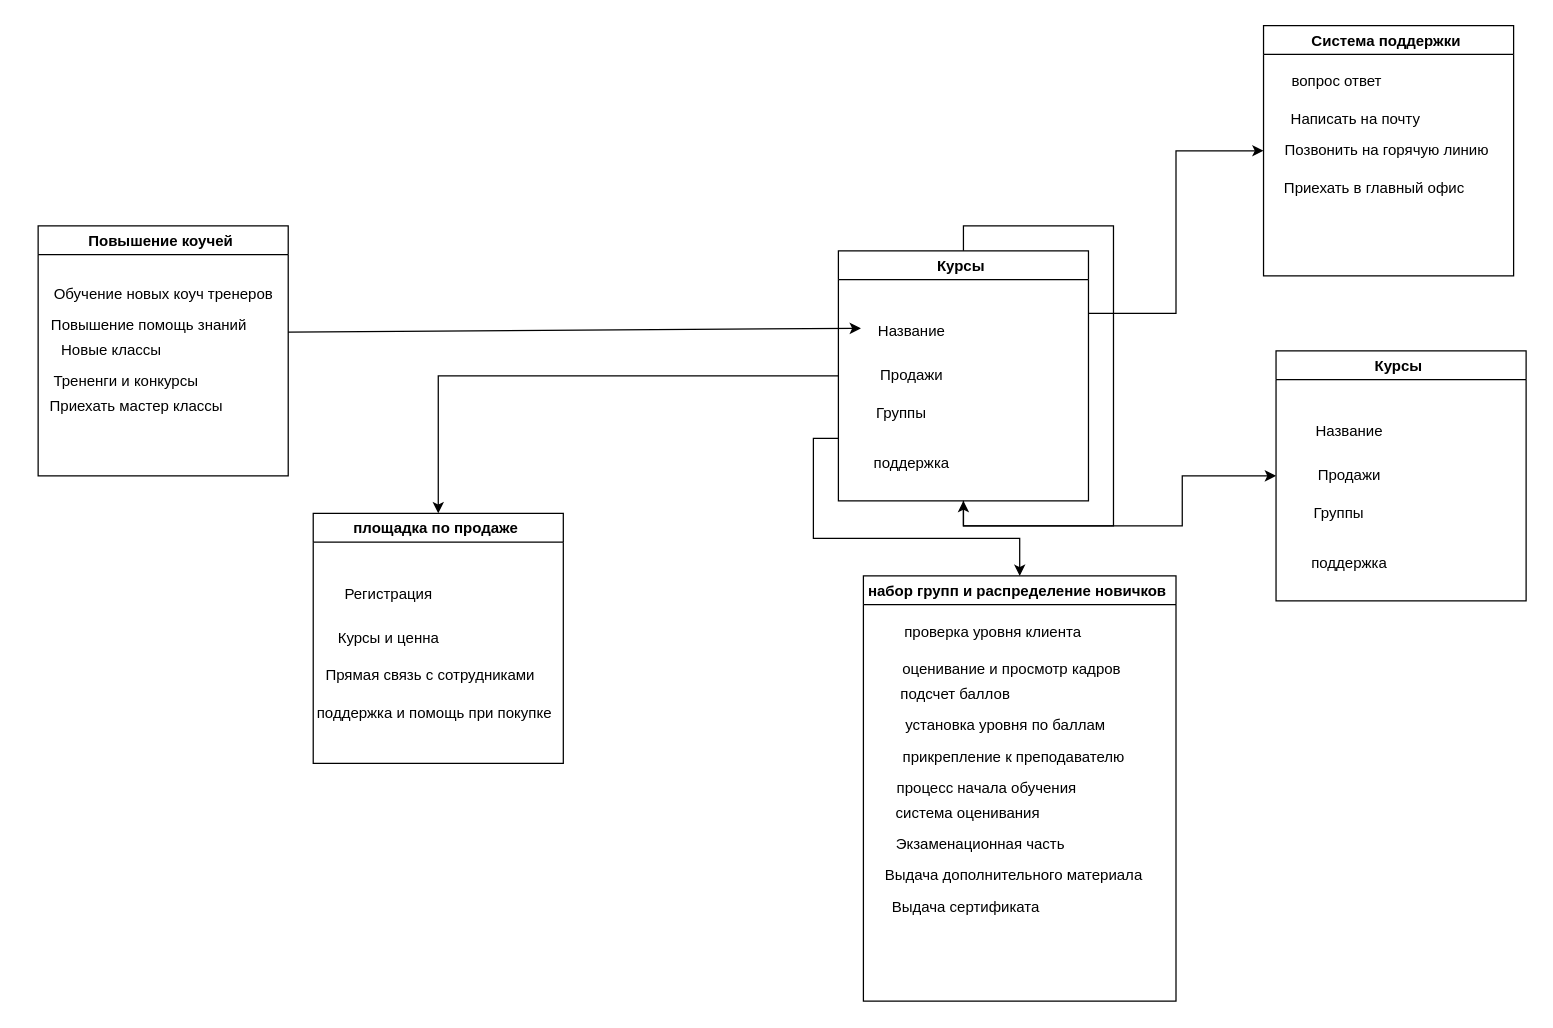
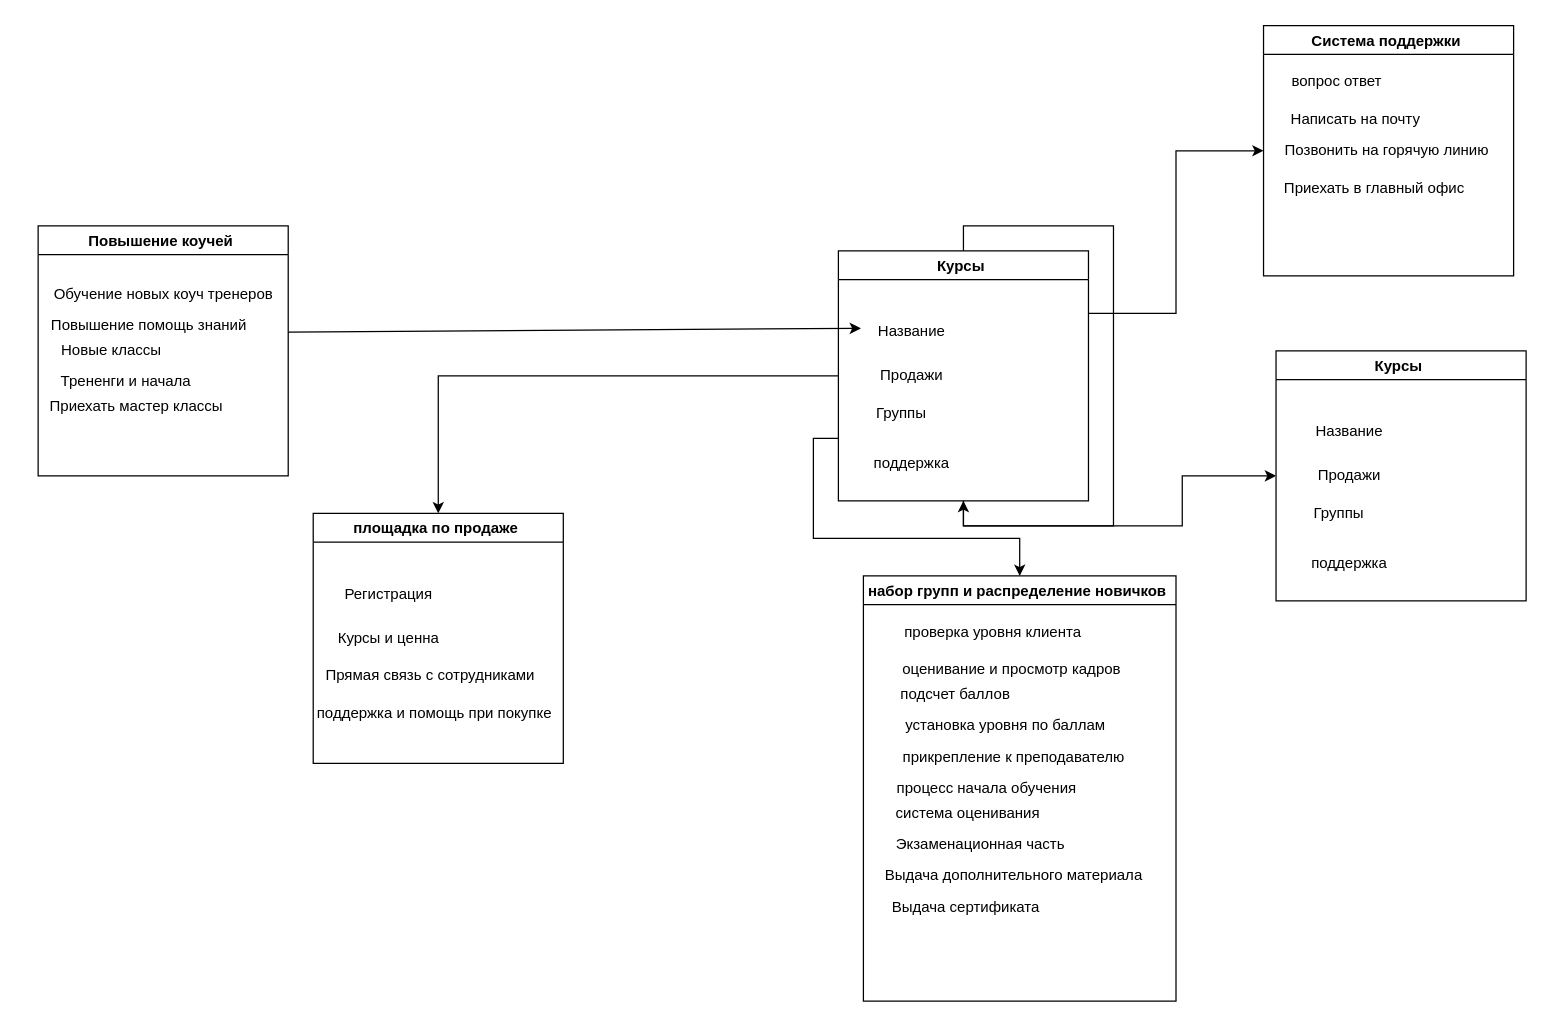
  <mxCell id="0" />
  <mxCell id="1" parent="0" />
  <mxCell id="2" style="edgeStyle=orthogonalEdgeStyle;rounded=0;orthogonalLoop=1;jettySize=auto;html=1;exitX=0;exitY=0.5;exitDx=0;exitDy=0;" edge="1" parent="1" source="6" target="19"><mxGeometry relative="1" as="geometry" /></mxCell>
  <mxCell id="3" style="edgeStyle=orthogonalEdgeStyle;rounded=0;orthogonalLoop=1;jettySize=auto;html=1;exitX=0;exitY=0.75;exitDx=0;exitDy=0;" edge="1" parent="1" source="6" target="24"><mxGeometry relative="1" as="geometry" /></mxCell>
  <mxCell id="4" style="edgeStyle=orthogonalEdgeStyle;rounded=0;orthogonalLoop=1;jettySize=auto;html=1;exitX=0.5;exitY=1;exitDx=0;exitDy=0;" edge="1" parent="1" source="6" target="35"><mxGeometry relative="1" as="geometry" /></mxCell>
  <mxCell id="5" style="edgeStyle=orthogonalEdgeStyle;rounded=0;orthogonalLoop=1;jettySize=auto;html=1;exitX=1;exitY=0.25;exitDx=0;exitDy=0;" edge="1" parent="1" source="6" target="40"><mxGeometry relative="1" as="geometry" /></mxCell>
  <mxCell id="6" value="Курсы " style="swimlane;rotation=0;strokeColor=#000000;" vertex="1" parent="1"><mxGeometry x="670" y="200" width="200" height="200" as="geometry" /></mxCell>
  <mxCell id="7" value="Название&amp;nbsp;" style="text;html=1;align=center;verticalAlign=middle;resizable=0;points=[];autosize=1;strokeColor=none;fillColor=none;" vertex="1" parent="6"><mxGeometry x="20" y="50" width="80" height="30" as="geometry" /></mxCell>
  <mxCell id="8" value="Продажи&amp;nbsp;" style="text;html=1;align=center;verticalAlign=middle;resizable=0;points=[];autosize=1;strokeColor=none;fillColor=none;" vertex="1" parent="6"><mxGeometry x="20" y="85" width="80" height="30" as="geometry" /></mxCell>
  <mxCell id="9" value="Группы" style="text;html=1;align=center;verticalAlign=middle;resizable=0;points=[];autosize=1;strokeColor=none;fillColor=none;" vertex="1" parent="6"><mxGeometry x="20" y="115" width="60" height="30" as="geometry" /></mxCell>
  <mxCell id="10" value="поддержка&amp;nbsp;" style="text;html=1;align=center;verticalAlign=middle;resizable=0;points=[];autosize=1;strokeColor=none;fillColor=none;" vertex="1" parent="6"><mxGeometry x="15" y="155" width="90" height="30" as="geometry" /></mxCell>
  <mxCell id="11" style="edgeStyle=orthogonalEdgeStyle;rounded=0;orthogonalLoop=1;jettySize=auto;html=1;exitX=0.5;exitY=0;exitDx=0;exitDy=0;" edge="1" parent="1" source="6" target="6"><mxGeometry relative="1" as="geometry" /></mxCell>
  <mxCell id="12" value="" style="endArrow=classic;html=1;rounded=0;entryX=-0.025;entryY=0.4;entryDx=0;entryDy=0;entryPerimeter=0;" edge="1" parent="1" target="7"><mxGeometry width="50" height="50" relative="1" as="geometry"><mxPoint x="230" y="265" as="sourcePoint" /><mxPoint x="650" y="260" as="targetPoint" /></mxGeometry></mxCell>
  <mxCell id="13" value="Повышение коучей " style="swimlane;strokeColor=#000000;" vertex="1" parent="1"><mxGeometry x="30" y="180" width="200" height="200" as="geometry" /></mxCell>
  <mxCell id="14" value="Обучение новых коуч тренеров" style="text;html=1;align=center;verticalAlign=middle;resizable=0;points=[];autosize=1;strokeColor=none;fillColor=none;" vertex="1" parent="13"><mxGeometry y="40" width="200" height="30" as="geometry" /></mxCell>
  <mxCell id="15" value="Повышение помощь знаний&amp;nbsp;" style="text;html=1;align=center;verticalAlign=middle;resizable=0;points=[];autosize=1;strokeColor=none;fillColor=none;" vertex="1" parent="13"><mxGeometry y="65" width="180" height="30" as="geometry" /></mxCell>
  <mxCell id="16" value="Новые классы&amp;nbsp;" style="text;html=1;align=center;verticalAlign=middle;resizable=0;points=[];autosize=1;strokeColor=none;fillColor=none;" vertex="1" parent="13"><mxGeometry y="85" width="120" height="30" as="geometry" /></mxCell>
- <mxCell id="17" value="Трененги и конкурсы" style="text;html=1;align=center;verticalAlign=middle;resizable=0;points=[];autosize=1;strokeColor=none;fillColor=none;" vertex="1" parent="13"><mxGeometry y="110" width="140" height="30" as="geometry" /></mxCell>
+ <mxCell id="17" value="Трененги и начала" style="text;html=1;align=center;verticalAlign=middle;resizable=0;points=[];autosize=1;strokeColor=none;fillColor=none;" vertex="1" parent="13"><mxGeometry y="110" width="140" height="30" as="geometry" /></mxCell>
  <mxCell id="18" value="Приехать мастер классы&amp;nbsp;" style="text;html=1;align=center;verticalAlign=middle;resizable=0;points=[];autosize=1;strokeColor=none;fillColor=none;" vertex="1" parent="13"><mxGeometry x="-10" y="130" width="180" height="30" as="geometry" /></mxCell>
  <mxCell id="19" value="площадка по продаже " style="swimlane;rotation=0;strokeColor=#000000;startSize=23;" vertex="1" parent="1"><mxGeometry x="250" y="410" width="200" height="200" as="geometry" /></mxCell>
  <mxCell id="20" value="Регистрация" style="text;html=1;align=center;verticalAlign=middle;resizable=0;points=[];autosize=1;strokeColor=none;fillColor=none;" vertex="1" parent="19"><mxGeometry x="15" y="50" width="90" height="30" as="geometry" /></mxCell>
  <mxCell id="21" value="Курсы и ценна" style="text;html=1;align=center;verticalAlign=middle;resizable=0;points=[];autosize=1;strokeColor=none;fillColor=none;" vertex="1" parent="19"><mxGeometry x="10" y="85" width="100" height="30" as="geometry" /></mxCell>
  <mxCell id="22" value="Прямая связь с сотрудниками&amp;nbsp;" style="text;html=1;align=center;verticalAlign=middle;resizable=0;points=[];autosize=1;strokeColor=none;fillColor=none;" vertex="1" parent="19"><mxGeometry y="115" width="190" height="30" as="geometry" /></mxCell>
  <mxCell id="23" value="поддержка и помощь при покупке&amp;nbsp;&amp;nbsp;" style="text;html=1;align=center;verticalAlign=middle;resizable=0;points=[];autosize=1;strokeColor=none;fillColor=none;" vertex="1" parent="19"><mxGeometry x="-10" y="145" width="220" height="30" as="geometry" /></mxCell>
  <mxCell id="24" value="набор групп и распределение новичков " style="swimlane;rotation=0;strokeColor=#000000;" vertex="1" parent="1"><mxGeometry x="690" y="460" width="250" height="340" as="geometry" /></mxCell>
  <mxCell id="25" value="проверка уровня клиента&amp;nbsp;" style="text;html=1;align=center;verticalAlign=middle;resizable=0;points=[];autosize=1;strokeColor=none;fillColor=none;" vertex="1" parent="24"><mxGeometry x="20" y="30" width="170" height="30" as="geometry" /></mxCell>
  <mxCell id="26" value="оценивание и просмотр кадров&amp;nbsp;" style="text;html=1;align=center;verticalAlign=middle;resizable=0;points=[];autosize=1;strokeColor=none;fillColor=none;" vertex="1" parent="24"><mxGeometry x="20" y="60" width="200" height="30" as="geometry" /></mxCell>
  <mxCell id="27" value="подсчет баллов&amp;nbsp;" style="text;html=1;align=center;verticalAlign=middle;resizable=0;points=[];autosize=1;strokeColor=none;fillColor=none;" vertex="1" parent="24"><mxGeometry x="20" y="80" width="110" height="30" as="geometry" /></mxCell>
  <mxCell id="28" value="установка уровня по баллам&amp;nbsp;" style="text;html=1;align=center;verticalAlign=middle;resizable=0;points=[];autosize=1;strokeColor=none;fillColor=none;" vertex="1" parent="24"><mxGeometry x="20" y="105" width="190" height="30" as="geometry" /></mxCell>
  <mxCell id="29" value="прикрепление к преподавателю" style="text;html=1;align=center;verticalAlign=middle;resizable=0;points=[];autosize=1;strokeColor=none;fillColor=none;" vertex="1" parent="24"><mxGeometry x="20" y="130" width="200" height="30" as="geometry" /></mxCell>
  <mxCell id="30" value="процесс начала обучения&amp;nbsp;" style="text;html=1;align=center;verticalAlign=middle;resizable=0;points=[];autosize=1;strokeColor=none;fillColor=none;" vertex="1" parent="24"><mxGeometry x="15" y="155" width="170" height="30" as="geometry" /></mxCell>
  <mxCell id="31" value="система оценивания&amp;nbsp;" style="text;html=1;align=center;verticalAlign=middle;resizable=0;points=[];autosize=1;strokeColor=none;fillColor=none;" vertex="1" parent="24"><mxGeometry x="15" y="175" width="140" height="30" as="geometry" /></mxCell>
  <mxCell id="32" value="Экзаменационная часть&amp;nbsp;" style="text;html=1;align=center;verticalAlign=middle;resizable=0;points=[];autosize=1;strokeColor=none;fillColor=none;" vertex="1" parent="24"><mxGeometry x="15" y="200" width="160" height="30" as="geometry" /></mxCell>
  <mxCell id="33" value="Выдача дополнительного материала" style="text;html=1;align=center;verticalAlign=middle;resizable=0;points=[];autosize=1;strokeColor=none;fillColor=none;" vertex="1" parent="24"><mxGeometry x="5" y="225" width="230" height="30" as="geometry" /></mxCell>
  <mxCell id="34" value="Выдача сертификата&amp;nbsp;&amp;nbsp;" style="text;html=1;align=center;verticalAlign=middle;resizable=0;points=[];autosize=1;strokeColor=none;fillColor=none;" vertex="1" parent="24"><mxGeometry x="10" y="250" width="150" height="30" as="geometry" /></mxCell>
  <mxCell id="35" value="Курсы " style="swimlane;rotation=0;strokeColor=#000000;" vertex="1" parent="1"><mxGeometry x="1020" y="280" width="200" height="200" as="geometry" /></mxCell>
  <mxCell id="36" value="Название&amp;nbsp;" style="text;html=1;align=center;verticalAlign=middle;resizable=0;points=[];autosize=1;strokeColor=none;fillColor=none;" vertex="1" parent="35"><mxGeometry x="20" y="50" width="80" height="30" as="geometry" /></mxCell>
  <mxCell id="37" value="Продажи&amp;nbsp;" style="text;html=1;align=center;verticalAlign=middle;resizable=0;points=[];autosize=1;strokeColor=none;fillColor=none;" vertex="1" parent="35"><mxGeometry x="20" y="85" width="80" height="30" as="geometry" /></mxCell>
  <mxCell id="38" value="Группы" style="text;html=1;align=center;verticalAlign=middle;resizable=0;points=[];autosize=1;strokeColor=none;fillColor=none;" vertex="1" parent="35"><mxGeometry x="20" y="115" width="60" height="30" as="geometry" /></mxCell>
  <mxCell id="39" value="поддержка&amp;nbsp;" style="text;html=1;align=center;verticalAlign=middle;resizable=0;points=[];autosize=1;strokeColor=none;fillColor=none;" vertex="1" parent="35"><mxGeometry x="15" y="155" width="90" height="30" as="geometry" /></mxCell>
  <mxCell id="40" value="Система поддержки " style="swimlane;rotation=0;strokeColor=#000000;startSize=23;" vertex="1" parent="1"><mxGeometry x="1010" y="20" width="200" height="200" as="geometry" /></mxCell>
  <mxCell id="41" value="вопрос ответ&amp;nbsp;" style="text;html=1;align=center;verticalAlign=middle;resizable=0;points=[];autosize=1;strokeColor=none;fillColor=none;" vertex="1" parent="40"><mxGeometry x="10" y="30" width="100" height="30" as="geometry" /></mxCell>
  <mxCell id="42" value="Написать на почту&amp;nbsp;" style="text;html=1;align=center;verticalAlign=middle;resizable=0;points=[];autosize=1;strokeColor=none;fillColor=none;" vertex="1" parent="40"><mxGeometry x="10" y="60" width="130" height="30" as="geometry" /></mxCell>
  <mxCell id="43" value="Позвонить на горячую линию&amp;nbsp;" style="text;html=1;align=center;verticalAlign=middle;resizable=0;points=[];autosize=1;strokeColor=none;fillColor=none;" vertex="1" parent="40"><mxGeometry x="5" y="85" width="190" height="30" as="geometry" /></mxCell>
  <mxCell id="44" value="Приехать в главный офис&amp;nbsp;" style="text;html=1;align=center;verticalAlign=middle;resizable=0;points=[];autosize=1;strokeColor=none;fillColor=none;" vertex="1" parent="40"><mxGeometry x="5" y="115" width="170" height="30" as="geometry" /></mxCell>
